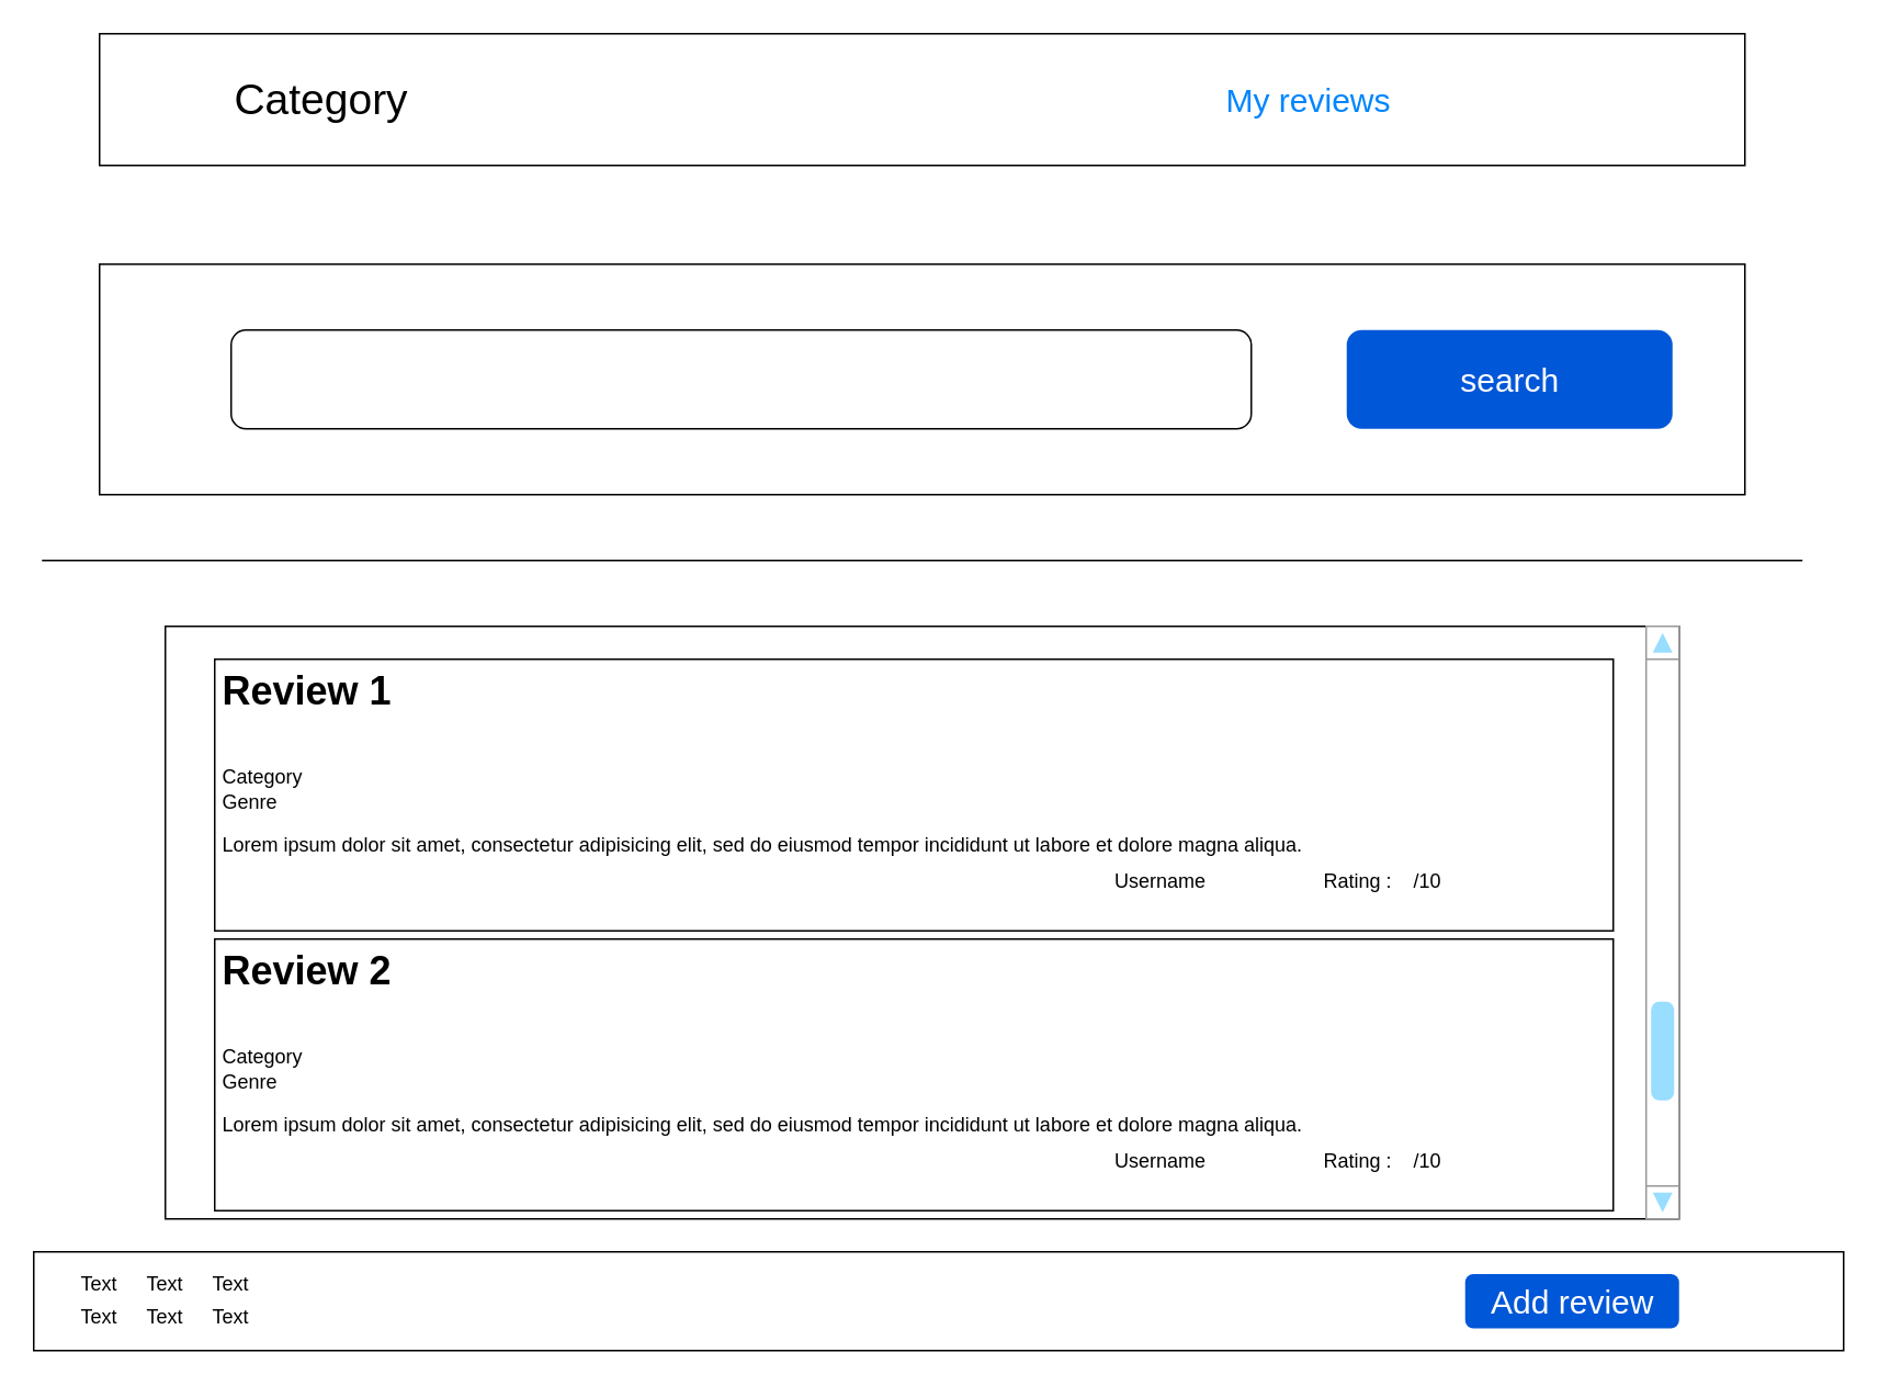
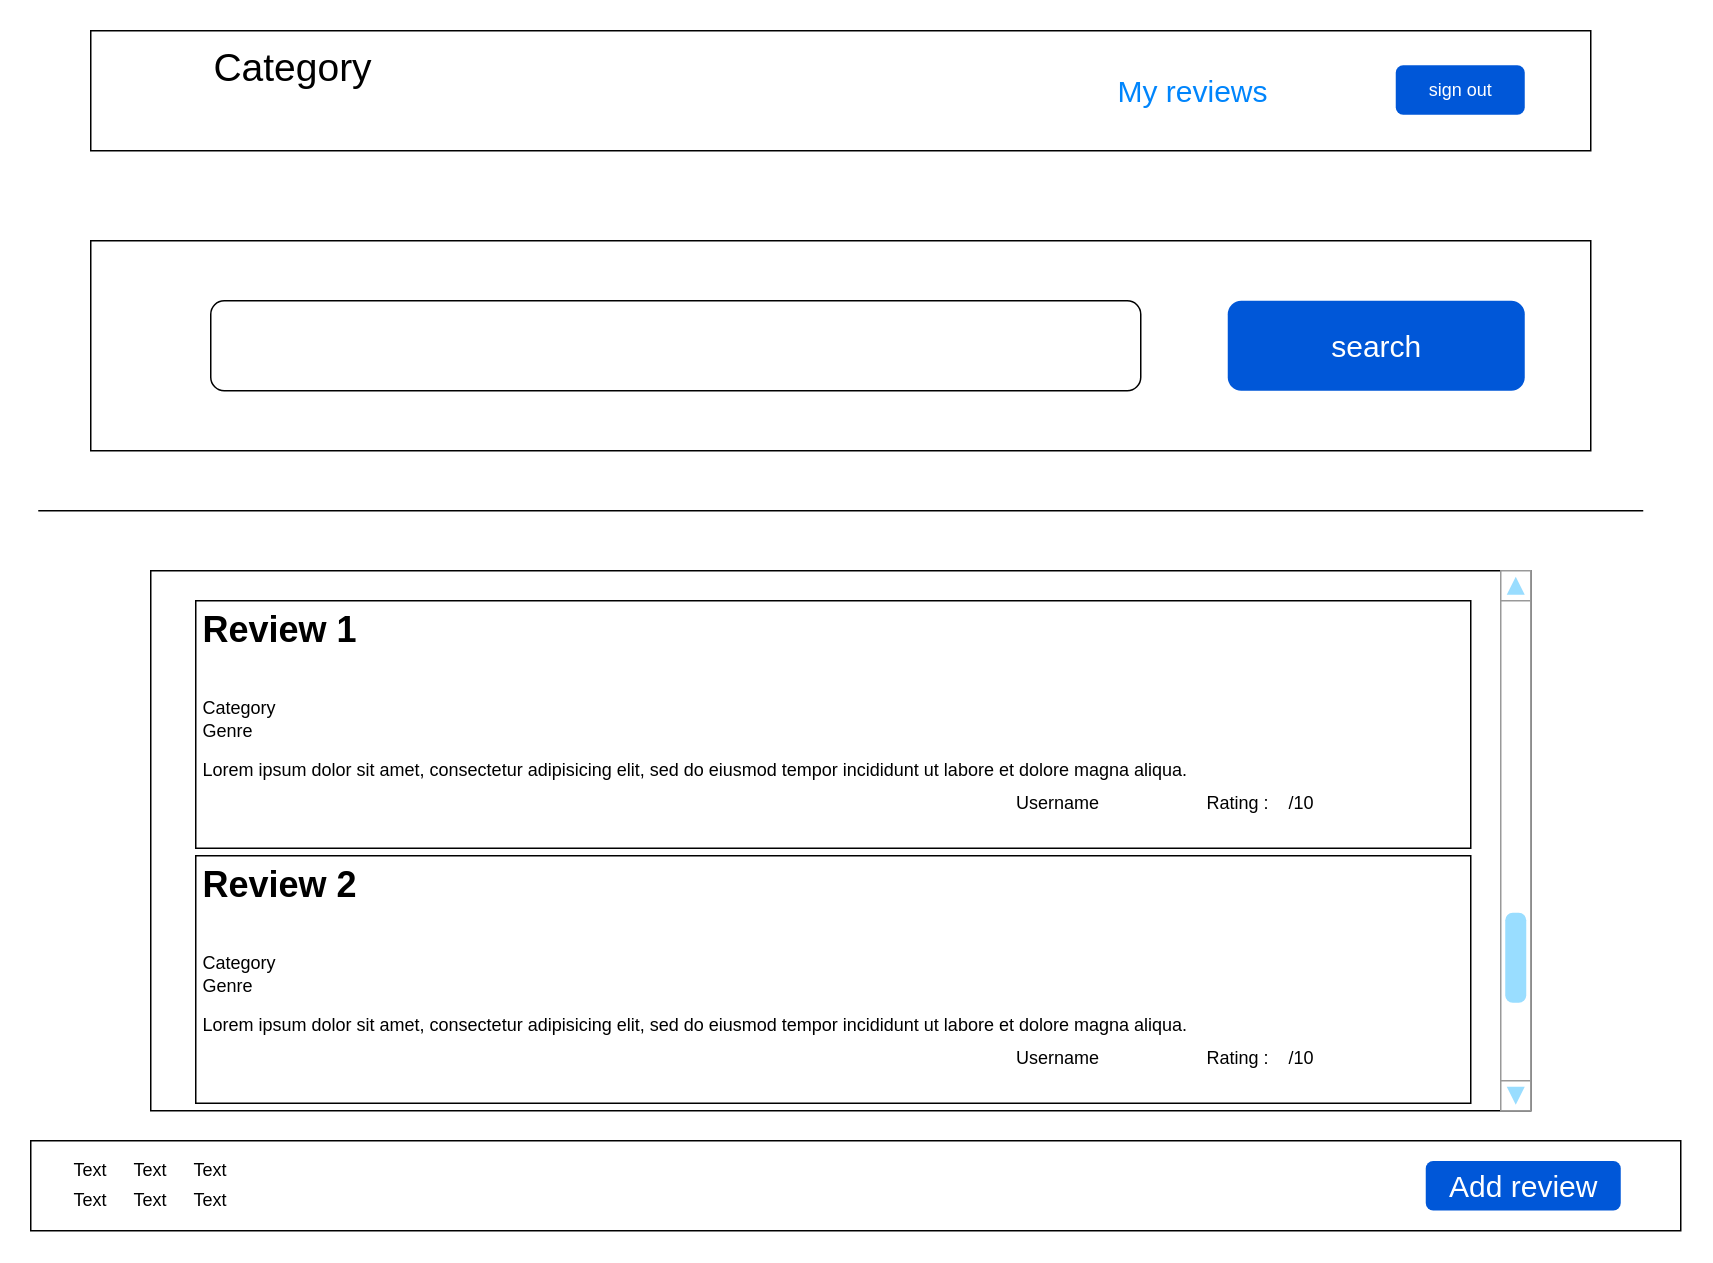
  <mxCell id="0" />
  <mxCell id="1" parent="0" />
  <mxCell id="2" value="" style="rounded=0;whiteSpace=wrap;html=1;" vertex="1" parent="1"><mxGeometry x="60" y="20" width="1000" height="80" as="geometry" /></mxCell>
- <mxCell id="3" value="&lt;font style=&quot;font-size: 26px&quot;&gt;Category&lt;/font&gt;" style="text;html=1;strokeColor=none;fillColor=none;align=center;verticalAlign=middle;whiteSpace=wrap;rounded=0;" vertex="1" parent="1"><mxGeometry x="100" y="50" width="190" height="20" as="geometry" /></mxCell>
+ <mxCell id="3" value="&lt;font style=&quot;font-size: 26px&quot;&gt;Category&lt;/font&gt;" style="text;html=1;strokeColor=none;fillColor=none;align=center;verticalAlign=middle;whiteSpace=wrap;rounded=0;" vertex="1" parent="1"><mxGeometry x="100" y="35" width="190" height="20" as="geometry" /></mxCell>
+ <mxCell id="4" value="sign out" style="rounded=1;fillColor=#0057D8;strokeColor=none;html=1;fontColor=#ffffff;align=center;verticalAlign=middle;fontStyle=0;fontSize=12" vertex="1" parent="1"><mxGeometry x="930" y="43" width="86" height="33" as="geometry" /></mxCell>
  <mxCell id="5" value="&lt;span style=&quot;font-size: 20px&quot;&gt;My reviews&lt;/span&gt;" style="html=1;shadow=0;dashed=0;shape=mxgraph.bootstrap.rrect;rSize=5;strokeColor=none;strokeWidth=1;fillColor=none;fontColor=#0085FC;whiteSpace=wrap;align=center;verticalAlign=middle;spacingLeft=0;fontStyle=0;fontSize=16;spacing=5;" vertex="1" parent="1"><mxGeometry x="730" y="40" width="130" height="40" as="geometry" /></mxCell>
  <mxCell id="6" value="" style="rounded=0;whiteSpace=wrap;html=1;" vertex="1" parent="1"><mxGeometry x="60" y="160" width="1000" height="140" as="geometry" /></mxCell>
  <mxCell id="7" value="" style="rounded=1;whiteSpace=wrap;html=1;perimeterSpacing=10;" vertex="1" parent="1"><mxGeometry x="140" y="200" width="620" height="60" as="geometry" /></mxCell>
  <mxCell id="8" value="&lt;font style=&quot;font-size: 20px&quot;&gt;search&lt;/font&gt;" style="rounded=1;fillColor=#0057D8;strokeColor=none;html=1;fontColor=#ffffff;align=center;verticalAlign=middle;fontStyle=0;fontSize=12" vertex="1" parent="1"><mxGeometry x="818" y="200" width="198" height="60" as="geometry" /></mxCell>
  <mxCell id="9" value="" style="endArrow=none;html=1;" edge="1" parent="1"><mxGeometry width="50" height="50" relative="1" as="geometry"><mxPoint x="25" y="340" as="sourcePoint" /><mxPoint x="1095" y="340" as="targetPoint" /></mxGeometry></mxCell>
  <mxCell id="10" value="" style="rounded=0;whiteSpace=wrap;html=1;" vertex="1" parent="1"><mxGeometry x="100" y="380" width="920" height="360" as="geometry" /></mxCell>
  <mxCell id="11" value="" style="rounded=0;whiteSpace=wrap;html=1;" vertex="1" parent="1"><mxGeometry y="760" width="1100" height="60" as="geometry" x="20" /></mxCell>
  <mxCell id="12" value="Text" style="text;html=1;strokeColor=none;fillColor=none;align=center;verticalAlign=middle;whiteSpace=wrap;rounded=0;" vertex="1" parent="1"><mxGeometry x="40" y="770" width="40" height="20" as="geometry" /></mxCell>
  <mxCell id="13" value="Text" style="text;html=1;strokeColor=none;fillColor=none;align=center;verticalAlign=middle;whiteSpace=wrap;rounded=0;" vertex="1" parent="1"><mxGeometry x="40" y="790" width="40" height="20" as="geometry" /></mxCell>
  <mxCell id="14" value="Text" style="text;html=1;strokeColor=none;fillColor=none;align=center;verticalAlign=middle;whiteSpace=wrap;rounded=0;" vertex="1" parent="1"><mxGeometry x="80" y="790" width="40" height="20" as="geometry" /></mxCell>
  <mxCell id="15" value="Text" style="text;html=1;strokeColor=none;fillColor=none;align=center;verticalAlign=middle;whiteSpace=wrap;rounded=0;" vertex="1" parent="1"><mxGeometry x="80" y="770" width="40" height="20" as="geometry" /></mxCell>
  <mxCell id="16" value="Text" style="text;html=1;strokeColor=none;fillColor=none;align=center;verticalAlign=middle;whiteSpace=wrap;rounded=0;" vertex="1" parent="1"><mxGeometry x="120" y="770" width="40" height="20" as="geometry" /></mxCell>
  <mxCell id="17" value="Text" style="text;html=1;strokeColor=none;fillColor=none;align=center;verticalAlign=middle;whiteSpace=wrap;rounded=0;" vertex="1" parent="1"><mxGeometry x="120" y="790" width="40" height="20" as="geometry" /></mxCell>
- <mxCell id="18" value="&lt;font style=&quot;font-size: 20px&quot;&gt;Add review&lt;/font&gt;" style="rounded=1;fillColor=#0057D8;strokeColor=none;html=1;fontColor=#ffffff;align=center;verticalAlign=middle;fontStyle=0;fontSize=12" vertex="1" parent="1"><mxGeometry x="890" y="773.5" width="130" height="33" as="geometry" /></mxCell>
+ <mxCell id="18" value="&lt;font style=&quot;font-size: 20px&quot;&gt;Add review&lt;/font&gt;" style="rounded=1;fillColor=#0057D8;strokeColor=none;html=1;fontColor=#ffffff;align=center;verticalAlign=middle;fontStyle=0;fontSize=12" vertex="1" parent="1"><mxGeometry x="950" y="773.5" width="130" height="33" as="geometry" /></mxCell>
  <mxCell id="19" value="&lt;h1&gt;Review 1&lt;/h1&gt;&lt;div&gt;&lt;br&gt;&lt;/div&gt;&lt;div&gt;Category&lt;/div&gt;&lt;div&gt;Genre&lt;/div&gt;&lt;p&gt;Lorem ipsum dolor sit amet, consectetur adipisicing elit, sed do eiusmod tempor incididunt ut labore et dolore magna aliqua.&lt;/p&gt;" style="text;html=1;fillColor=none;spacing=5;spacingTop=-20;whiteSpace=wrap;overflow=hidden;rounded=0;strokeColor=#000000;" vertex="1" parent="1"><mxGeometry x="130" y="400" width="850" height="165" as="geometry" /></mxCell>
  <mxCell id="20" value="" style="verticalLabelPosition=bottom;shadow=0;dashed=0;align=center;html=1;verticalAlign=top;strokeWidth=1;shape=mxgraph.mockup.navigation.scrollBar;strokeColor=#999999;barPos=20;fillColor2=#99ddff;strokeColor2=none;direction=north;rounded=0;" vertex="1" parent="1"><mxGeometry x="1000" y="380" width="20" height="360" as="geometry" /></mxCell>
  <mxCell id="21" value="Username" style="text;html=1;strokeColor=none;fillColor=none;align=center;verticalAlign=middle;whiteSpace=wrap;rounded=0;" vertex="1" parent="1"><mxGeometry x="660" y="525" width="90" height="20" as="geometry" /></mxCell>
  <mxCell id="22" value="Rating :&amp;nbsp; &amp;nbsp; /10" style="text;html=1;strokeColor=none;fillColor=none;align=center;verticalAlign=middle;whiteSpace=wrap;rounded=0;" vertex="1" parent="1"><mxGeometry x="790" y="525" width="100" height="20" as="geometry" /></mxCell>
  <mxCell id="23" value="&lt;h1&gt;Review 2&lt;/h1&gt;&lt;div&gt;&lt;br&gt;&lt;/div&gt;&lt;div&gt;Category&lt;/div&gt;&lt;div&gt;Genre&lt;/div&gt;&lt;p&gt;Lorem ipsum dolor sit amet, consectetur adipisicing elit, sed do eiusmod tempor incididunt ut labore et dolore magna aliqua.&lt;/p&gt;" style="text;html=1;fillColor=none;spacing=5;spacingTop=-20;whiteSpace=wrap;overflow=hidden;rounded=0;strokeColor=#000000;" vertex="1" parent="1"><mxGeometry x="130" y="570" width="850" height="165" as="geometry" /></mxCell>
  <mxCell id="24" value="Username" style="text;html=1;strokeColor=none;fillColor=none;align=center;verticalAlign=middle;whiteSpace=wrap;rounded=0;" vertex="1" parent="1"><mxGeometry x="660" y="695" width="90" height="20" as="geometry" /></mxCell>
  <mxCell id="25" value="Rating :&amp;nbsp; &amp;nbsp; /10" style="text;html=1;strokeColor=none;fillColor=none;align=center;verticalAlign=middle;whiteSpace=wrap;rounded=0;" vertex="1" parent="1"><mxGeometry x="790" y="695" width="100" height="20" as="geometry" /></mxCell>
